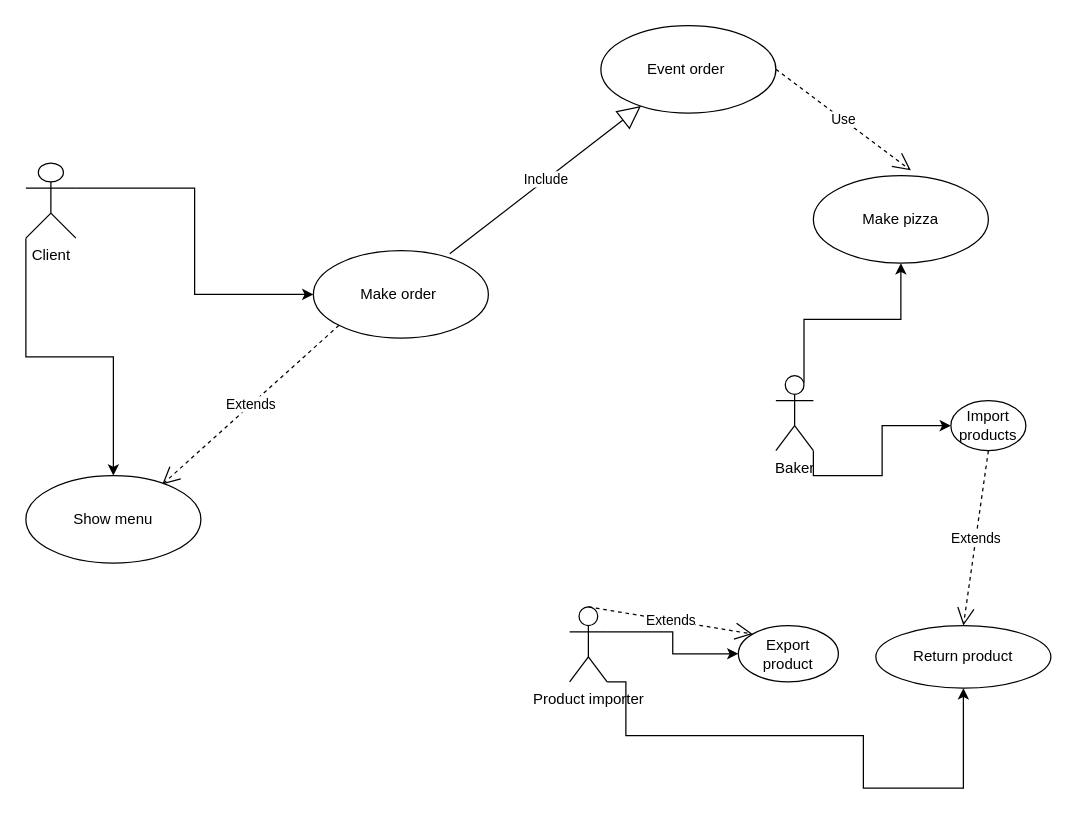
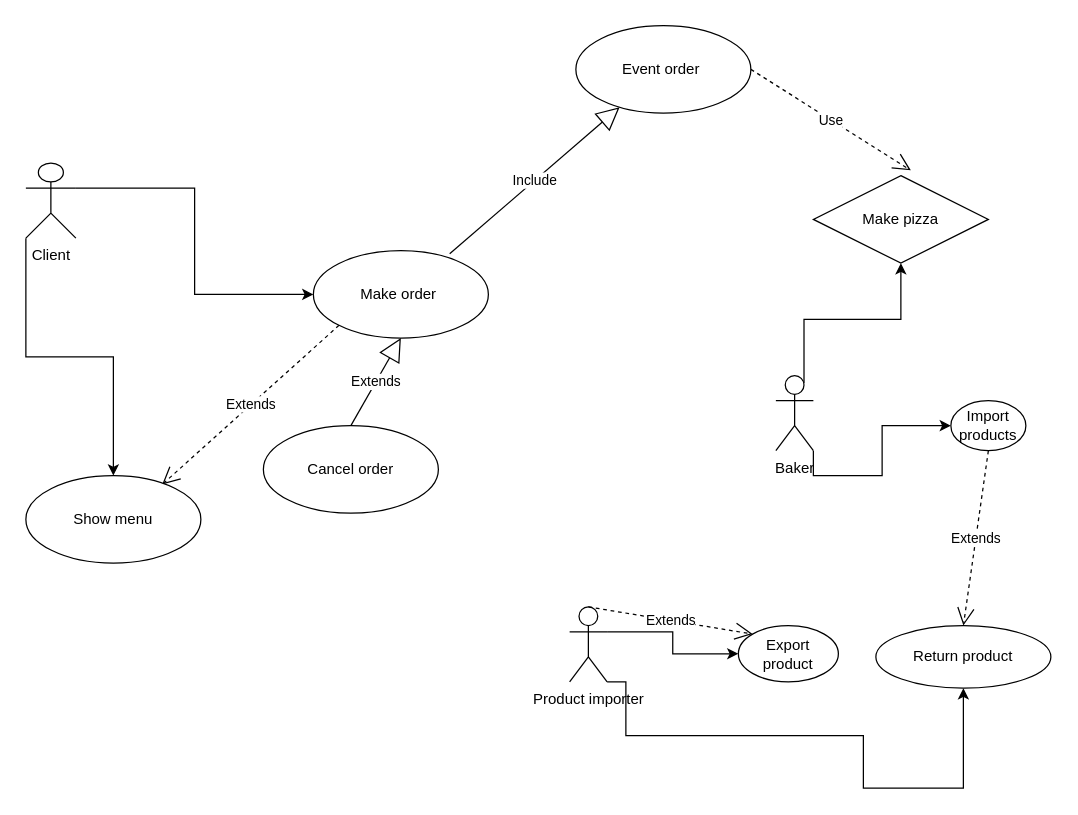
  <mxCell id="0" />
  <mxCell id="1" parent="0" />
  <mxCell id="2" value="Extends" style="endArrow=open;endSize=12;dashed=1;html=1;entryX=0.779;entryY=0.102;entryDx=0;entryDy=0;exitX=0;exitY=1;exitDx=0;exitDy=0;entryPerimeter=0;" edge="1" parent="1" source="6" target="9"><mxGeometry width="160" relative="1" as="geometry"><mxPoint x="303.94" y="250" as="sourcePoint" /><mxPoint x="130" y="370" as="targetPoint" /></mxGeometry></mxCell>
  <mxCell id="3" style="edgeStyle=orthogonalEdgeStyle;rounded=0;orthogonalLoop=1;jettySize=auto;html=1;exitX=1;exitY=0.333;exitDx=0;exitDy=0;exitPerimeter=0;entryX=0;entryY=0.5;entryDx=0;entryDy=0;" edge="1" parent="1" source="5" target="6"><mxGeometry relative="1" as="geometry" /></mxCell>
  <mxCell id="4" style="edgeStyle=orthogonalEdgeStyle;rounded=0;orthogonalLoop=1;jettySize=auto;html=1;exitX=0;exitY=1;exitDx=0;exitDy=0;exitPerimeter=0;" edge="1" parent="1" source="5" target="9"><mxGeometry relative="1" as="geometry" /></mxCell>
  <mxCell id="5" value="Client" style="shape=umlActor;verticalLabelPosition=bottom;verticalAlign=top;html=1;outlineConnect=0;" vertex="1" parent="1"><mxGeometry x="20" y="130" width="40" height="60" as="geometry" /></mxCell>
  <mxCell id="6" value="Make order&amp;nbsp;" style="ellipse;whiteSpace=wrap;html=1;" vertex="1" parent="1"><mxGeometry x="250" y="200" width="140" height="70" as="geometry" /></mxCell>
+ <mxCell id="7" value="Extends" style="endArrow=block;endSize=16;endFill=0;html=1;exitX=0.5;exitY=0;exitDx=0;exitDy=0;entryX=0.5;entryY=1;entryDx=0;entryDy=0;" edge="1" parent="1" source="8" target="6"><mxGeometry width="160" relative="1" as="geometry"><mxPoint x="280" y="320" as="sourcePoint" /><mxPoint x="280" y="300" as="targetPoint" /></mxGeometry></mxCell>
+ <mxCell id="8" value="Cancel order" style="ellipse;whiteSpace=wrap;html=1;" vertex="1" parent="1"><mxGeometry x="210" y="340" width="140" height="70" as="geometry" /></mxCell>
  <mxCell id="9" value="Show menu" style="ellipse;whiteSpace=wrap;html=1;" vertex="1" parent="1"><mxGeometry x="20" y="380" width="140" height="70" as="geometry" /></mxCell>
- <mxCell id="10" value="Event order&amp;nbsp;" style="ellipse;whiteSpace=wrap;html=1;" vertex="1" parent="1"><mxGeometry x="480" y="20" width="140" height="70" as="geometry" /></mxCell>
+ <mxCell id="10" value="Event order&amp;nbsp;" style="ellipse;whiteSpace=wrap;html=1;" vertex="1" parent="1"><mxGeometry x="460" y="20" width="140" height="70" as="geometry" /></mxCell>
  <mxCell id="11" style="edgeStyle=orthogonalEdgeStyle;rounded=0;orthogonalLoop=1;jettySize=auto;html=1;exitX=0.75;exitY=0.1;exitDx=0;exitDy=0;exitPerimeter=0;entryX=0.5;entryY=1;entryDx=0;entryDy=0;" edge="1" parent="1" source="13" target="14"><mxGeometry relative="1" as="geometry" /></mxCell>
  <mxCell id="12" style="edgeStyle=orthogonalEdgeStyle;rounded=0;orthogonalLoop=1;jettySize=auto;html=1;exitX=1;exitY=1;exitDx=0;exitDy=0;exitPerimeter=0;entryX=0;entryY=0.5;entryDx=0;entryDy=0;" edge="1" parent="1" source="13" target="21"><mxGeometry relative="1" as="geometry" /></mxCell>
  <mxCell id="13" value="Baker" style="shape=umlActor;verticalLabelPosition=bottom;verticalAlign=top;html=1;" vertex="1" parent="1"><mxGeometry x="620" y="300" width="30" height="60" as="geometry" /></mxCell>
- <mxCell id="14" value="Make pizza" style="ellipse;whiteSpace=wrap;html=1;" vertex="1" parent="1"><mxGeometry x="650" y="140" width="140" height="70" as="geometry" /></mxCell>
+ <mxCell id="14" value="Make pizza" style="rhombus;whiteSpace=wrap;html=1;" vertex="1" parent="1"><mxGeometry x="650" y="140" width="140" height="70" as="geometry" /></mxCell>
  <mxCell id="15" value="Use" style="endArrow=open;endSize=12;dashed=1;html=1;exitX=1;exitY=0.5;exitDx=0;exitDy=0;entryX=0.557;entryY=-0.06;entryDx=0;entryDy=0;entryPerimeter=0;" edge="1" parent="1" source="10" target="14"><mxGeometry width="160" relative="1" as="geometry"><mxPoint x="670" y="104.83" as="sourcePoint" /><mxPoint x="240" y="99.999" as="targetPoint" /></mxGeometry></mxCell>
  <mxCell id="16" style="edgeStyle=orthogonalEdgeStyle;rounded=0;orthogonalLoop=1;jettySize=auto;html=1;exitX=1;exitY=0.333;exitDx=0;exitDy=0;exitPerimeter=0;entryX=0;entryY=0.5;entryDx=0;entryDy=0;" edge="1" parent="1" source="18" target="19"><mxGeometry relative="1" as="geometry" /></mxCell>
  <mxCell id="17" style="edgeStyle=orthogonalEdgeStyle;rounded=0;orthogonalLoop=1;jettySize=auto;html=1;exitX=1;exitY=1;exitDx=0;exitDy=0;exitPerimeter=0;entryX=0.5;entryY=1;entryDx=0;entryDy=0;" edge="1" parent="1" source="18" target="20"><mxGeometry relative="1" as="geometry"><mxPoint x="720" y="630" as="targetPoint" /><Array as="points"><mxPoint x="500" y="588" /><mxPoint x="690" y="588" /><mxPoint x="690" y="630" /><mxPoint x="770" y="630" /></Array></mxGeometry></mxCell>
  <mxCell id="18" value="Product importer" style="shape=umlActor;verticalLabelPosition=bottom;verticalAlign=top;html=1;" vertex="1" parent="1"><mxGeometry x="455" y="485" width="30" height="60" as="geometry" /></mxCell>
  <mxCell id="19" value="Export product" style="ellipse;whiteSpace=wrap;html=1;" vertex="1" parent="1"><mxGeometry x="590" y="500" width="80" height="45" as="geometry" /></mxCell>
  <mxCell id="20" value="Return product" style="ellipse;whiteSpace=wrap;html=1;" vertex="1" parent="1"><mxGeometry x="700" y="500" width="140" height="50" as="geometry" /></mxCell>
  <mxCell id="21" value="Import products" style="ellipse;whiteSpace=wrap;html=1;" vertex="1" parent="1"><mxGeometry x="760" y="320" width="60" height="40" as="geometry" /></mxCell>
  <mxCell id="22" value="Include" style="endArrow=block;endSize=16;endFill=0;html=1;exitX=0.779;exitY=0.036;exitDx=0;exitDy=0;exitPerimeter=0;" edge="1" parent="1" source="6" target="10"><mxGeometry width="160" relative="1" as="geometry"><mxPoint x="410" y="190" as="sourcePoint" /><mxPoint x="450" y="120" as="targetPoint" /></mxGeometry></mxCell>
  <mxCell id="23" value="Extends" style="endArrow=open;endSize=12;dashed=1;html=1;entryX=0;entryY=0;entryDx=0;entryDy=0;exitX=0.5;exitY=0;exitDx=0;exitDy=0;exitPerimeter=0;" edge="1" parent="1" source="18" target="19"><mxGeometry width="160" relative="1" as="geometry"><mxPoint x="931.021" y="357.396" as="sourcePoint" /><mxPoint x="790" y="485" as="targetPoint" /></mxGeometry></mxCell>
  <mxCell id="24" value="Extends" style="endArrow=open;endSize=12;dashed=1;html=1;entryX=0.5;entryY=0;entryDx=0;entryDy=0;exitX=0.5;exitY=1;exitDx=0;exitDy=0;" edge="1" parent="1" source="21" target="20"><mxGeometry width="160" relative="1" as="geometry"><mxPoint x="830" y="428.36" as="sourcePoint" /><mxPoint x="946.623" y="450.002" as="targetPoint" /></mxGeometry></mxCell>
